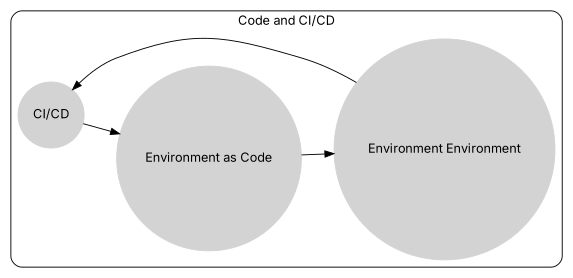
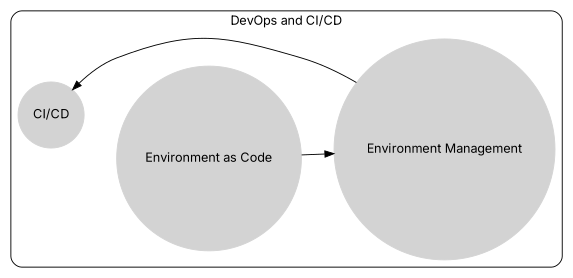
  digraph {
    fontname=Inter
    rankdir=LR
    node [color=lightgrey fontname=Inter shape=circle style=filled]
    edge [fontname=Inter]
    n1 [label="CI/CD"]
    n2 [label="Environment as Code"]
-   n3 [label="Environment Environment"]
+   n3 [label="Environment Management"]
    subgraph cluster_1 {
-     label="Code and CI/CD"
+     label="DevOps and CI/CD"
      style=rounded
      n1
      n2
      n3
    }
-   n1 -> n2
    n2 -> n3
    n3 -> n1
  }
